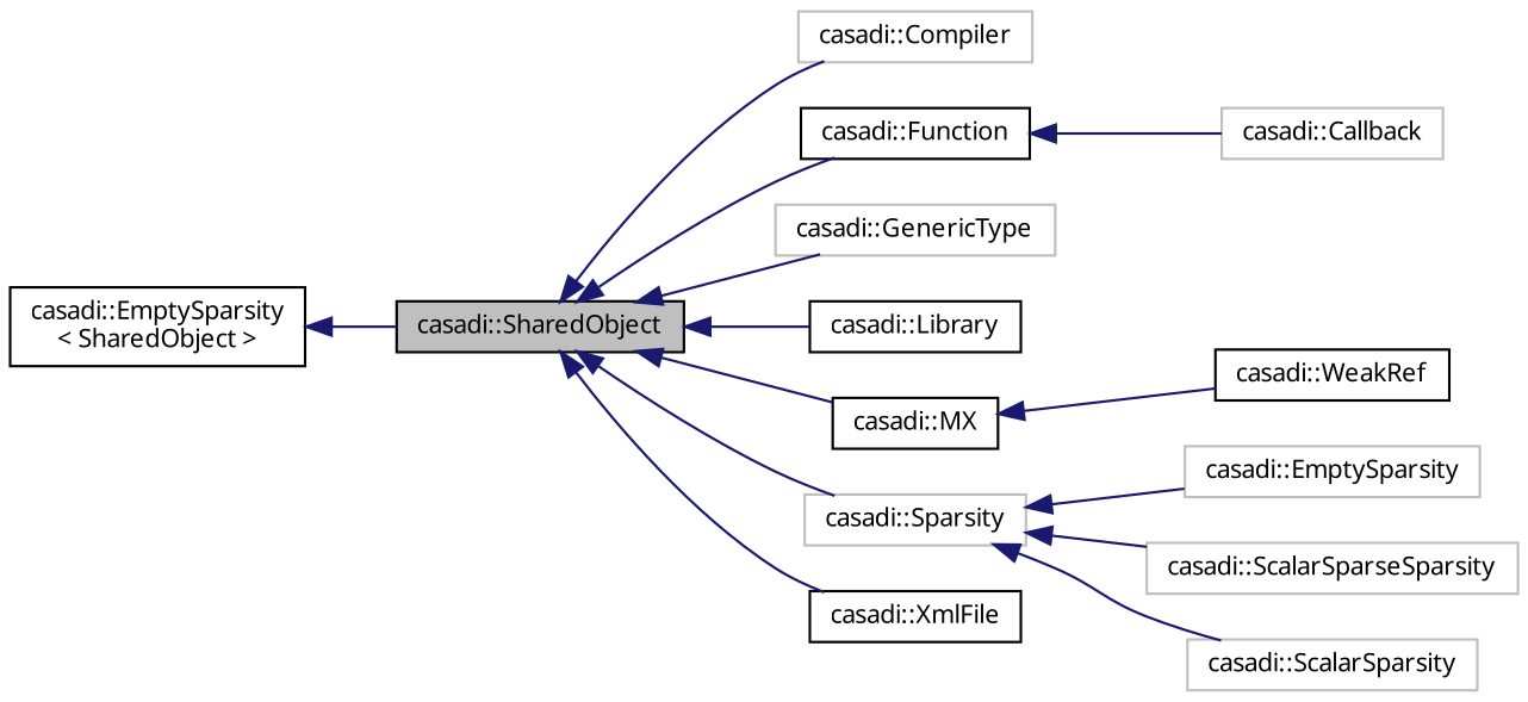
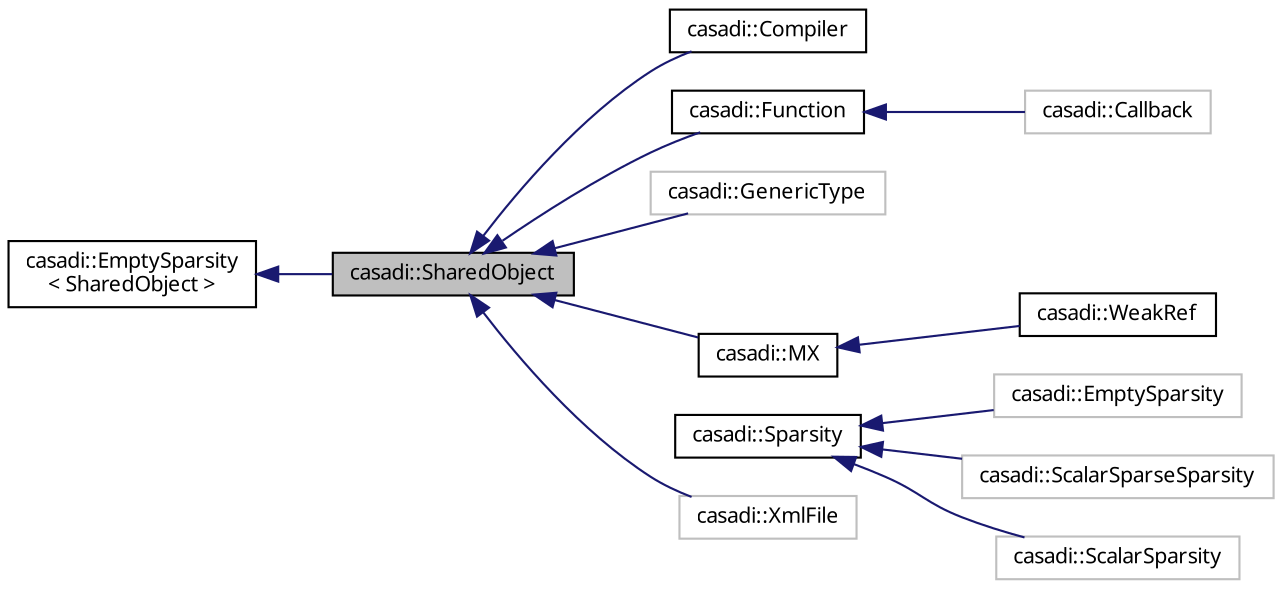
  digraph {
    rankdir=LR
    node [color=black fillcolor=white fontname="FreeSans.ttf" fontsize=10 shape=record style=filled]
    edge [color=midnightblue dir=back fontname="FreeSans.ttf" fontsize=10 labelfontname="FreeSans.ttf" labelfontsize=10 style=solid]
    n1 [fillcolor=grey75 fontcolor=black height=0.2 label="casadi::SharedObject" width=0.4]
-   n2 [color=grey75 height=0.2 label="casadi::Compiler" width=0.4]
+   n2 [height=0.2 label="casadi::Compiler" width=0.4]
    n3 [height=0.2 label="casadi::Function" width=0.4]
    n4 [color=grey75 height=0.2 label="casadi::GenericType" width=0.4]
-   n5 [height=0.2 label="casadi::Library" width=0.4]
    n6 [height=0.2 label="casadi::MX" width=0.4]
-   n7 [color=grey75 height=0.2 label="casadi::Sparsity" width=0.4]
-   n8 [height=0.2 label="casadi::XmlFile" width=0.4]
+   n7 [height=0.2 label="casadi::Sparsity" width=0.4]
+   n8 [color=grey75 height=0.2 label="casadi::XmlFile" width=0.4]
    n9 [color=grey75 height=0.2 label="casadi::Callback" width=0.4]
    n10 [height=0.2 label="casadi::WeakRef" width=0.4]
    n11 [color=grey75 height=0.2 label="casadi::EmptySparsity" width=0.4]
    n12 [color=grey75 height=0.2 label="casadi::ScalarSparseSparsity" width=0.4]
    n13 [color=grey75 height=0.2 label="casadi::ScalarSparsity" width=0.4]
    n14 [height=0.2 label="casadi::EmptySparsity\l\< SharedObject \>" width=0.4]
    n1 -> n2
    n1 -> n3
    n1 -> n4
-   n1 -> n5
    n1 -> n6
-   n1 -> n7
    n1 -> n8
    n3 -> n9
    n6 -> n10
    n7 -> n11
    n7 -> n12
    n7 -> n13
    n14 -> n1
  }
